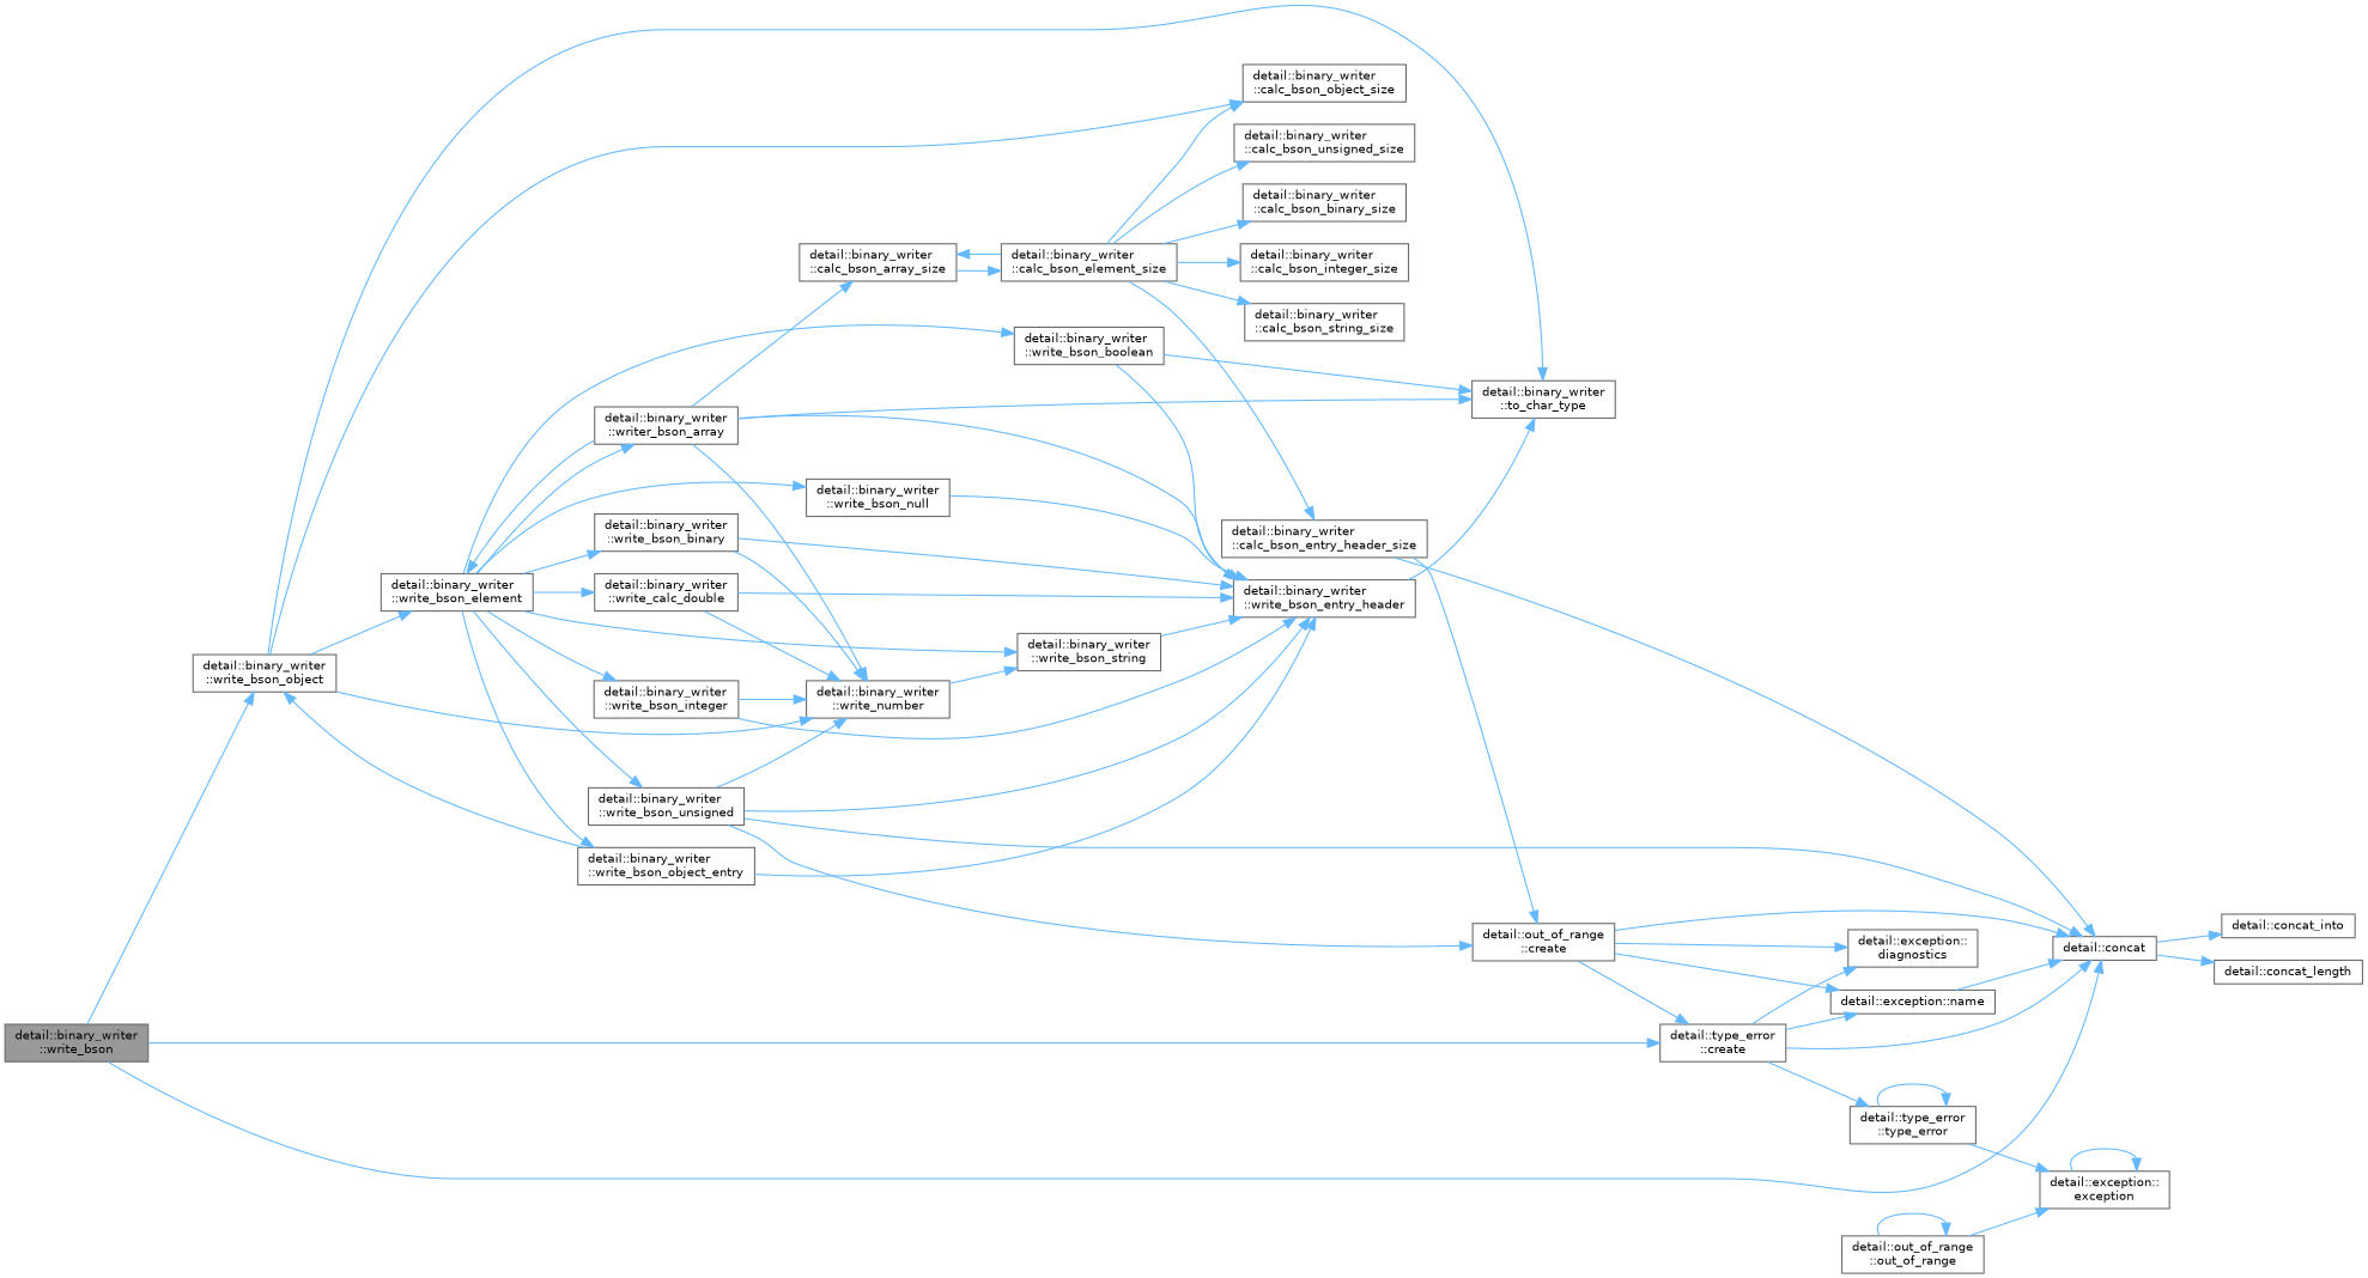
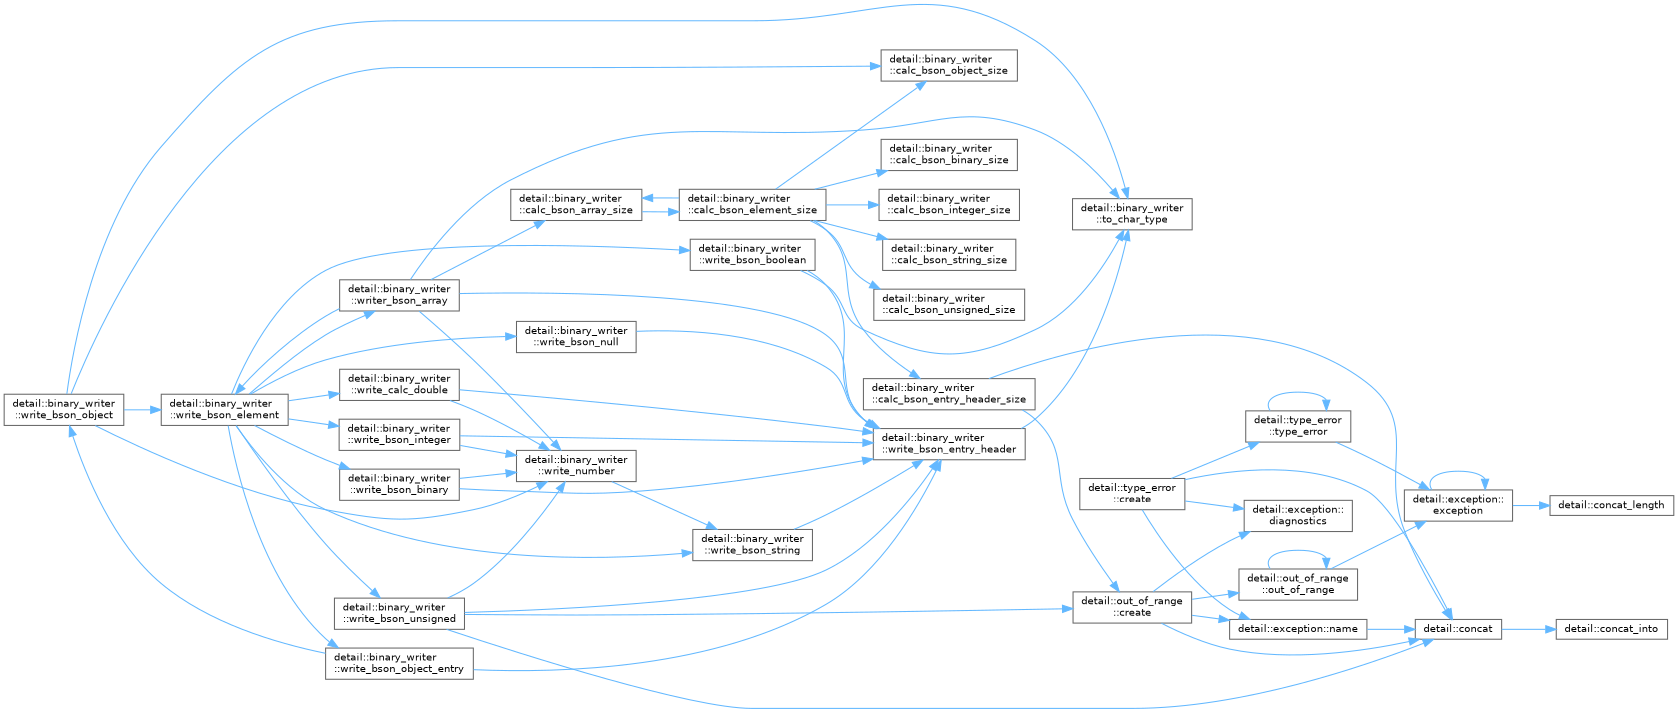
  digraph {
    rankdir=LR
    node [color=grey40 fillcolor=white fontname=Helvetica fontsize=10 shape=box style=filled]
    edge [color=steelblue1 fontname=Helvetica fontsize=10 labelfontname=Helvetica labelfontsize=10 style=solid]
-   n1 [color=gray40 fillcolor=grey60 fontcolor=black height=0.2 label="detail::binary_writer\l::write_bson" width=0.4]
    n2 [height=0.2 label="detail::concat" width=0.4]
    n3 [height=0.2 label="detail::type_error\l::create" width=0.4]
    n4 [height=0.2 label="detail::binary_writer\l::write_bson_object" width=0.4]
    n5 [height=0.2 label="detail::concat_into" width=0.4]
    n6 [height=0.2 label="detail::concat_length" width=0.4]
    n7 [height=0.2 label="detail::exception::\ldiagnostics" width=0.4]
    n8 [height=0.2 label="detail::exception::name" width=0.4]
    n9 [height=0.2 label="detail::type_error\l::type_error" width=0.4]
    n10 [height=0.2 label="detail::binary_writer\l::calc_bson_object_size" width=0.4]
    n11 [height=0.2 label="detail::binary_writer\l::to_char_type" width=0.4]
    n12 [height=0.2 label="detail::binary_writer\l::write_bson_element" width=0.4]
    n13 [height=0.2 label="detail::binary_writer\l::write_number" width=0.4]
    n14 [height=0.2 label="detail::exception::\lexception" width=0.4]
    n15 [height=0.2 label="detail::binary_writer\l::writer_bson_array" width=0.4]
    n16 [height=0.2 label="detail::binary_writer\l::write_bson_binary" width=0.4]
    n17 [height=0.2 label="detail::binary_writer\l::write_bson_boolean" width=0.4]
    n18 [height=0.2 label="detail::binary_writer\l::write_calc_double" width=0.4]
    n19 [height=0.2 label="detail::binary_writer\l::write_bson_integer" width=0.4]
    n20 [height=0.2 label="detail::binary_writer\l::write_bson_null" width=0.4]
    n21 [height=0.2 label="detail::binary_writer\l::write_bson_object_entry" width=0.4]
    n22 [height=0.2 label="detail::binary_writer\l::write_bson_string" width=0.4]
    n23 [height=0.2 label="detail::binary_writer\l::write_bson_unsigned" width=0.4]
    n24 [height=0.2 label="detail::binary_writer\l::calc_bson_array_size" width=0.4]
    n25 [height=0.2 label="detail::binary_writer\l::write_bson_entry_header" width=0.4]
    n26 [height=0.2 label="detail::out_of_range\l::create" width=0.4]
    n27 [height=0.2 label="detail::binary_writer\l::calc_bson_element_size" width=0.4]
    n28 [height=0.2 label="detail::binary_writer\l::calc_bson_binary_size" width=0.4]
    n29 [height=0.2 label="detail::binary_writer\l::calc_bson_entry_header_size" width=0.4]
    n30 [height=0.2 label="detail::binary_writer\l::calc_bson_integer_size" width=0.4]
    n31 [height=0.2 label="detail::binary_writer\l::calc_bson_string_size" width=0.4]
    n32 [height=0.2 label="detail::binary_writer\l::calc_bson_unsigned_size" width=0.4]
    n33 [height=0.2 label="detail::out_of_range\l::out_of_range" width=0.4]
-   n1 -> n2
-   n1 -> n3
-   n1 -> n4
    n2 -> n5
-   n2 -> n6
+   n14 -> n6
    n3 -> n2
    n3 -> n7
    n3 -> n8
    n3 -> n9
    n4 -> n10
    n4 -> n11
    n4 -> n12
    n4 -> n13
    n8 -> n2
    n9 -> n9
    n9 -> n14
    n12 -> n15
    n12 -> n16
    n12 -> n17
    n12 -> n18
    n12 -> n19
    n12 -> n20
    n12 -> n21
    n12 -> n22
    n12 -> n23
    n13 -> n22
    n14 -> n14
    n15 -> n11
    n15 -> n12
    n15 -> n13
    n15 -> n24
    n15 -> n25
    n16 -> n13
    n16 -> n25
    n17 -> n11
    n17 -> n25
    n18 -> n13
    n18 -> n25
    n19 -> n13
    n19 -> n25
    n20 -> n25
    n21 -> n4
    n21 -> n25
    n22 -> n25
    n23 -> n2
    n23 -> n13
    n23 -> n25
    n23 -> n26
    n24 -> n27
    n25 -> n11
    n26 -> n2
    n26 -> n7
    n26 -> n8
-   n26 -> n3
+   n26 -> n33
    n27 -> n10
    n27 -> n24
    n27 -> n28
    n27 -> n29
    n27 -> n30
    n27 -> n31
    n27 -> n32
    n29 -> n2
    n29 -> n26
    n33 -> n14
    n33 -> n33
  }
